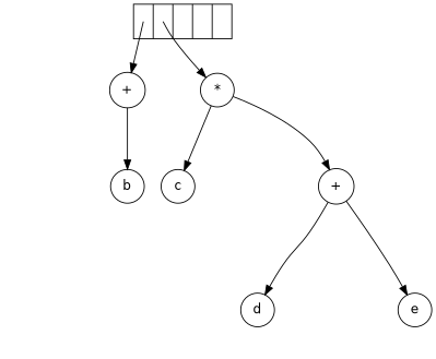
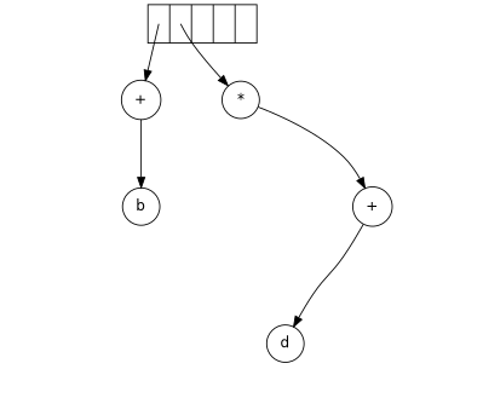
  digraph {
    node [fontname=Helvetica shape=circle]
    edge [style=invis]
    hidden1 [style=invis]
    b
    n3 [label="+"]
    hidden3 [style=invis]
-   c
    hidden2 [style=invis]
-   e
    d
    n9 [label="<0>|<1>|<2>|<3>|<4>" shape=record]
    n10 [label="+"]
    n11 [label="*"]
    subgraph sub_1 {
      rank=same
      hidden1
      b
    }
    subgraph sub_2 {
      rank=same
      n3
      hidden3
-     c
    }
    subgraph sub_3 {
      rank=same
      hidden2
-     e
      d
    }
    hidden1 -> b
    n3 -> hidden2
-   n3 -> e [style=""]
    n3 -> d [style=""]
    hidden3 -> n3
-   c -> hidden3
-   hidden2 -> e
    d -> hidden2
    n9 -> n10 [tailclip=false tailport="0:c" style=""]
    n9 -> n11 [tailclip=false tailport="1:c" style=""]
    n10 -> hidden1
    n10 -> b [style=""]
    n11 -> n3 [style=""]
    n11 -> hidden3
-   n11 -> c [style=""]
  }
